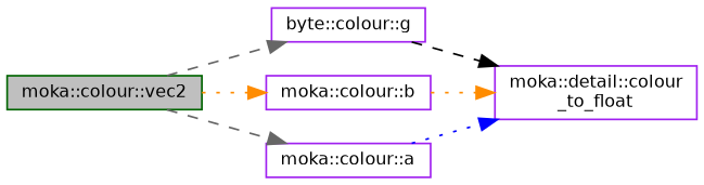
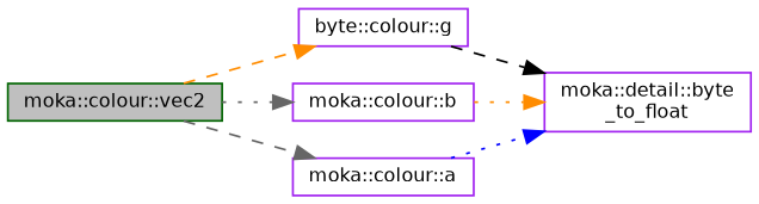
  digraph {
    rankdir=LR
    node [color=purple fillcolor=white fontname=Helvetica fontsize=10 shape=record style=filled]
    edge [color=gray40 fontname=Helvetica fontsize=10 labelfontname=Helvetica labelfontsize=10 style=dashed]
    n1 [color=darkgreen fillcolor=grey75 fontcolor=black height=0.2 label="moka::colour::vec2" width=0.4]
    n2 [height=0.2 label="byte::colour::g" width=0.4]
    n3 [height=0.2 label="moka::colour::b" width=0.4]
    n4 [height=0.2 label="moka::colour::a" width=0.4]
-   n5 [height=0.2 label="moka::detail::colour\l_to_float" width=0.4]
-   n1 -> n2
-   n1 -> n3 [color=darkorange style=dotted]
+   n5 [height=0.2 label="moka::detail::byte\l_to_float" width=0.4]
+   n1 -> n2 [color=darkorange]
+   n1 -> n3 [style=dotted]
    n1 -> n4
    n2 -> n5 [color=black]
    n3 -> n5 [color=darkorange style=dotted]
    n4 -> n5 [color=blue style=dotted]
  }
